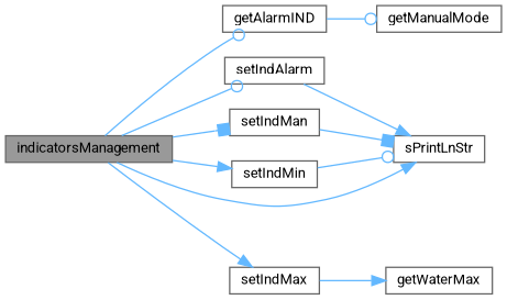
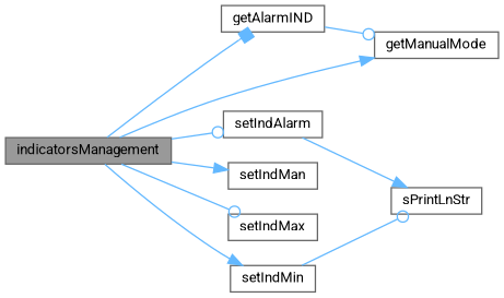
  digraph {
    fontname=Roboto
    rankdir=LR
    node [color=grey40 fillcolor=white fontname=Roboto fontsize=10 shape=box style=filled]
    edge [arrowhead=normal color=steelblue1 fontname=Roboto fontsize=10 labelfontname=Helvetica labelfontsize=10 style=solid]
    n1 [color=gray40 fillcolor=grey60 fontcolor=black height=0.2 label=indicatorsManagement width=0.4]
    n2 [height=0.2 label=getAlarmIND width=0.4]
    n3 [height=0.2 label=getManualMode width=0.4]
    n4 [height=0.2 label=setIndAlarm width=0.4]
    n5 [height=0.2 label=setIndMan width=0.4]
    n6 [height=0.2 label=setIndMax width=0.4]
    n7 [height=0.2 label=setIndMin width=0.4]
-   n8 [height=0.2 label=getWaterMax width=0.4]
    n9 [height=0.2 label=sPrintLnStr width=0.4]
-   n1 -> n2 [arrowhead=odot]
-   n1 -> n9
+   n1 -> n2 [arrowhead=box]
+   n1 -> n3
    n1 -> n4 [arrowhead=odot]
-   n1 -> n5 [arrowhead=box]
-   n1 -> n6
+   n1 -> n5
+   n1 -> n6 [arrowhead=odot]
    n1 -> n7
    n2 -> n3 [arrowhead=odot]
    n4 -> n9
-   n5 -> n9 [arrowhead=box]
-   n6 -> n8
    n7 -> n9 [arrowhead=odot]
  }
